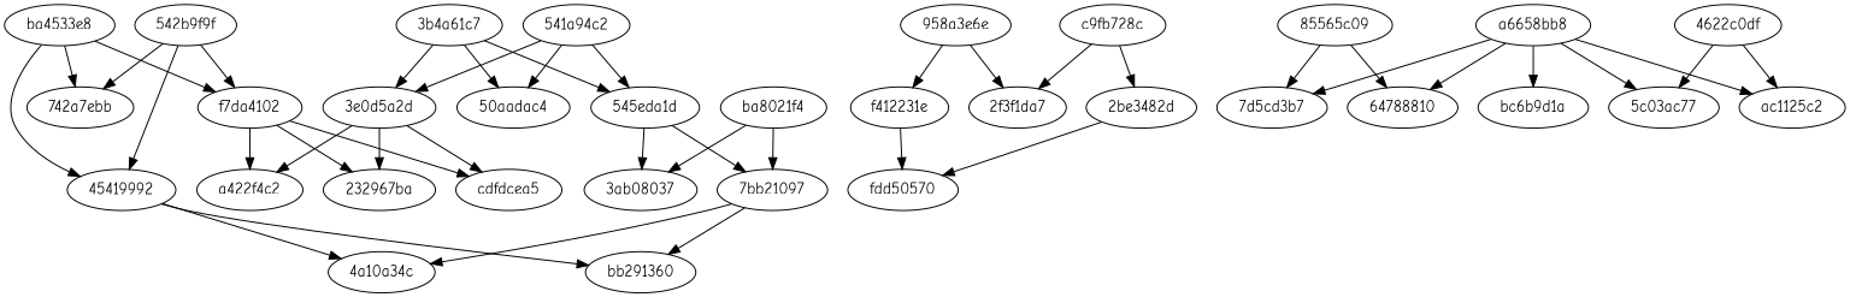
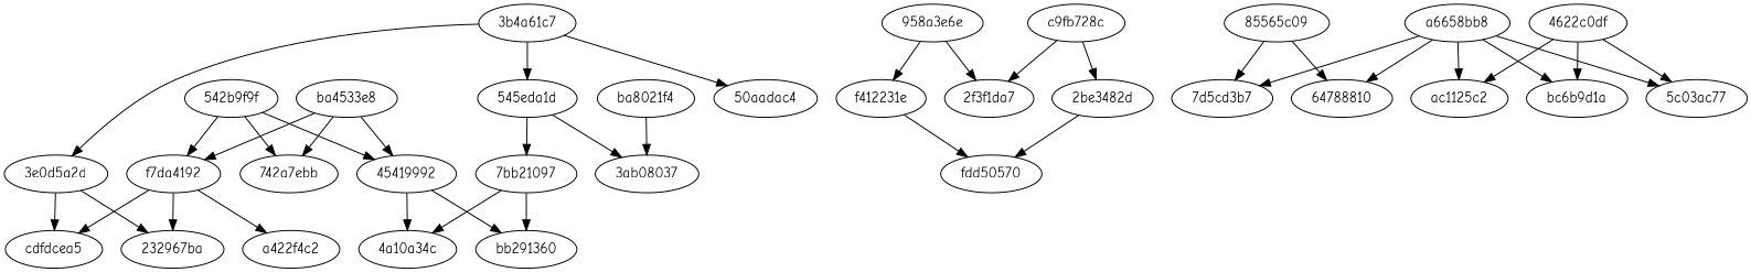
  digraph {
    fontname="Comic Neue"
    node [fontname="Comic Neue"]
    edge [fontname="Comic Neue"]
-   "541a94c2"
    "3e0d5a2d"
    "545eda1d"
    "50aadac4"
    a422f4c2
    "232967ba"
    cdfdcea5
    "3ab08037"
    "7bb21097"
    "3b4a61c7"
    "958a3e6e"
    "2f3f1da7"
    f412231e
    "2be3482d"
    fdd50570
    c9fb728c
    "85565c09"
    64788810
    "7d5cd3b7"
    a6658bb8
    ac1125c2
    bc6b9d1a
    n23 [label="5c03ac77"]
    bb291360
    "4a10a34c"
    "542b9f9f"
-   f7da4102
+   f7da4102 [label=f7da4192]
    "742a7ebb"
    45419992
    ba4533e8
    "4622c0df"
    ba8021f4
-   "541a94c2" -> "3e0d5a2d"
-   "541a94c2" -> "545eda1d"
-   "541a94c2" -> "50aadac4"
-   "3e0d5a2d" -> a422f4c2
    "3e0d5a2d" -> "232967ba"
    "3e0d5a2d" -> cdfdcea5
    "545eda1d" -> "3ab08037"
    "545eda1d" -> "7bb21097"
    "7bb21097" -> bb291360
    "7bb21097" -> "4a10a34c"
    "3b4a61c7" -> "3e0d5a2d"
    "3b4a61c7" -> "545eda1d"
    "3b4a61c7" -> "50aadac4"
    "958a3e6e" -> "2f3f1da7"
    "958a3e6e" -> f412231e
    f412231e -> fdd50570
    "2be3482d" -> fdd50570
    c9fb728c -> "2f3f1da7"
    c9fb728c -> "2be3482d"
    "85565c09" -> 64788810
    "85565c09" -> "7d5cd3b7"
    a6658bb8 -> 64788810
    a6658bb8 -> "7d5cd3b7"
    a6658bb8 -> ac1125c2
    a6658bb8 -> bc6b9d1a
    a6658bb8 -> n23
    "542b9f9f" -> f7da4102
    "542b9f9f" -> "742a7ebb"
    "542b9f9f" -> 45419992
    f7da4102 -> a422f4c2
    f7da4102 -> "232967ba"
    f7da4102 -> cdfdcea5
    45419992 -> bb291360
    45419992 -> "4a10a34c"
    ba4533e8 -> f7da4102
    ba4533e8 -> "742a7ebb"
    ba4533e8 -> 45419992
    "4622c0df" -> ac1125c2
+   "4622c0df" -> bc6b9d1a
    "4622c0df" -> n23
    ba8021f4 -> "3ab08037"
-   ba8021f4 -> "7bb21097"
  }
